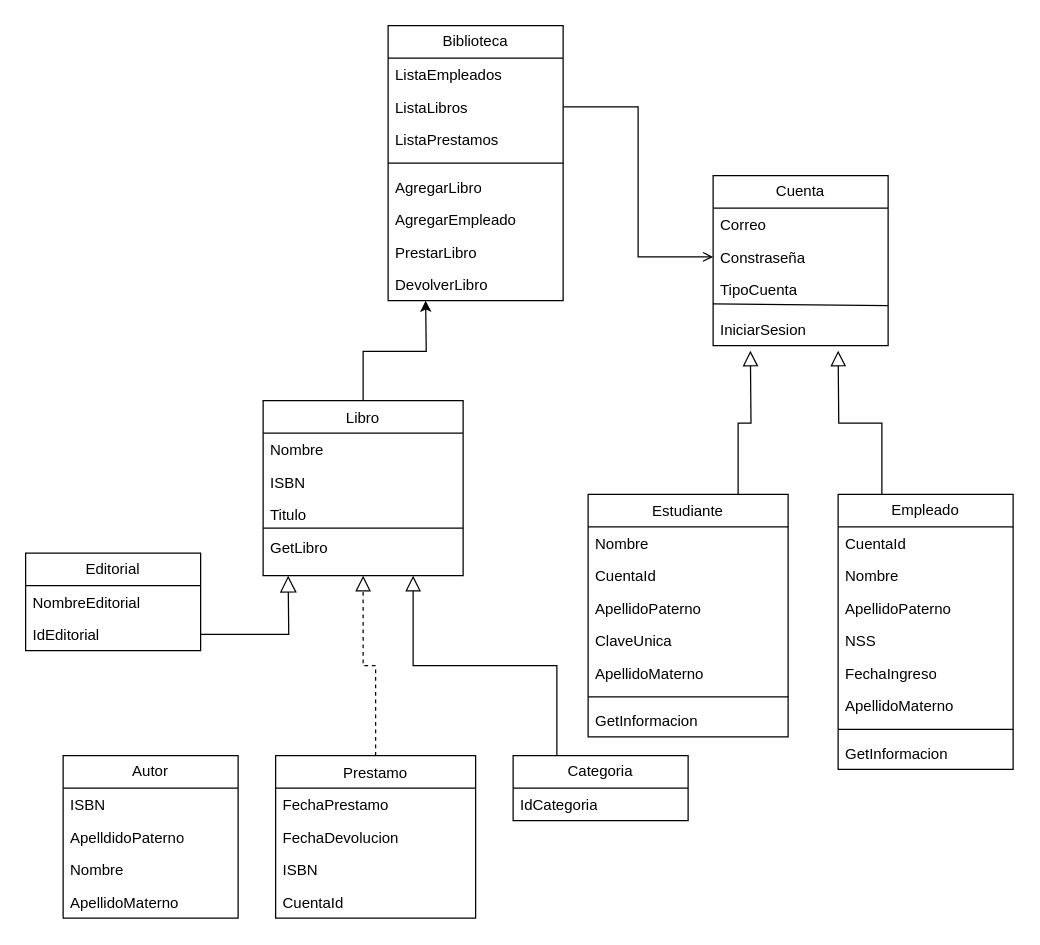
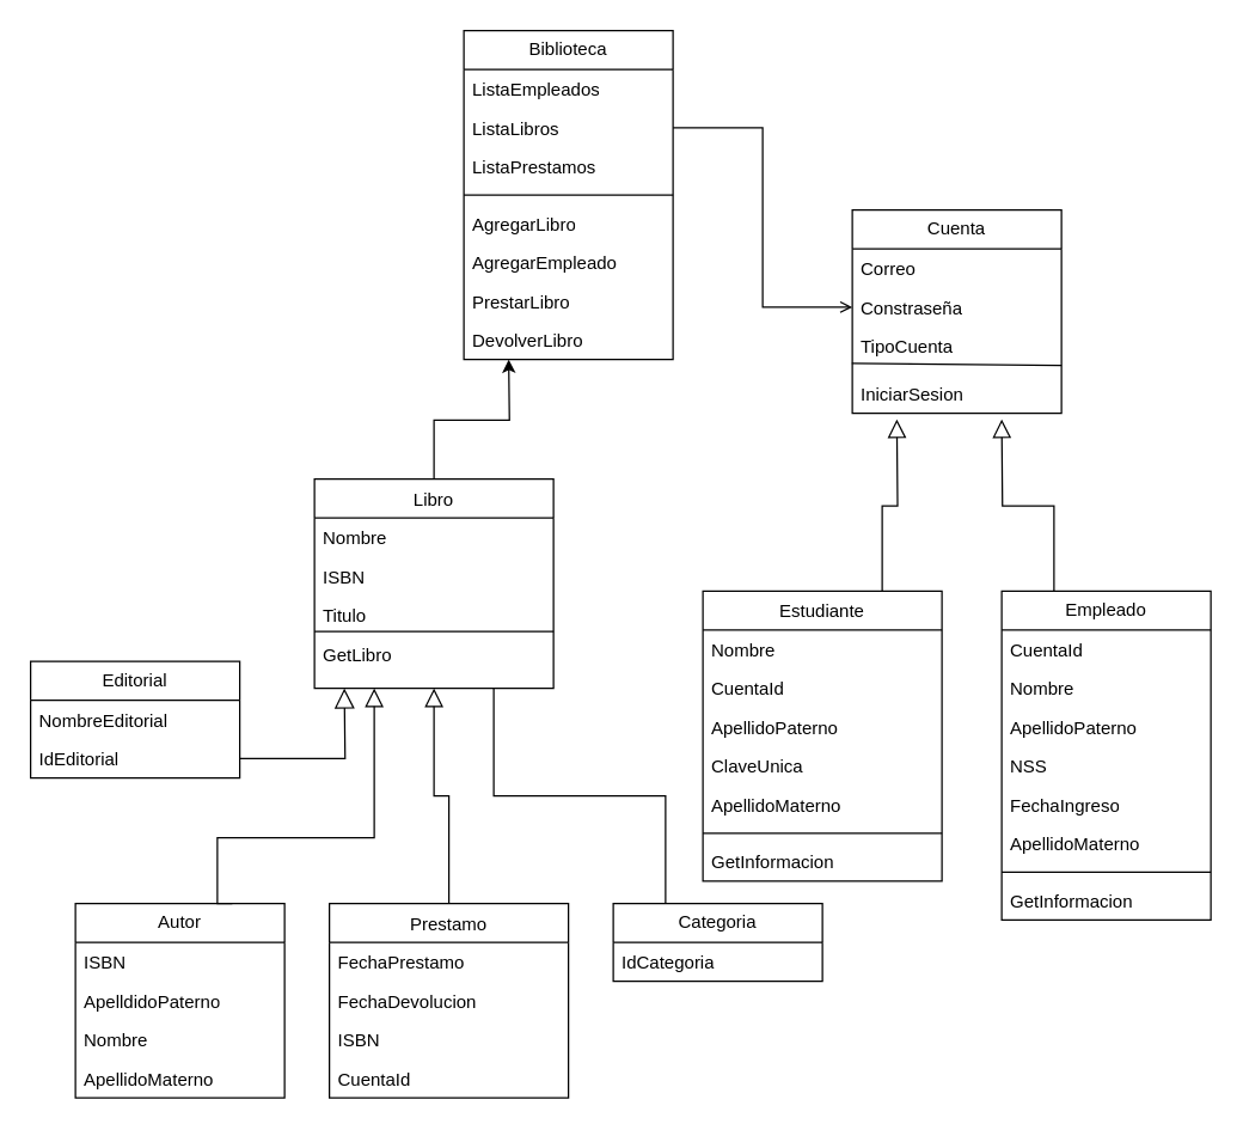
  <mxCell id="0" />
  <mxCell id="1" parent="0" />
  <mxCell id="2" style="edgeStyle=orthogonalEdgeStyle;rounded=0;orthogonalLoop=1;jettySize=auto;html=1;exitX=0.5;exitY=0;exitDx=0;exitDy=0;" edge="1" parent="1" source="3"><mxGeometry relative="1" as="geometry"><mxPoint x="340" y="240" as="targetPoint" /></mxGeometry></mxCell>
  <mxCell id="3" value="Libro" style="swimlane;fontStyle=0;align=center;verticalAlign=top;childLayout=stackLayout;horizontal=1;startSize=26;horizontalStack=0;resizeParent=1;resizeLast=0;collapsible=1;marginBottom=0;rounded=0;shadow=0;strokeWidth=1;" parent="1" vertex="1"><mxGeometry x="210" y="320" width="160" height="140" as="geometry"><mxRectangle x="230" y="140" width="160" height="26" as="alternateBounds" /></mxGeometry></mxCell>
  <mxCell id="4" value="Nombre" style="text;align=left;verticalAlign=top;spacingLeft=4;spacingRight=4;overflow=hidden;rotatable=0;points=[[0,0.5],[1,0.5]];portConstraint=eastwest;" parent="3" vertex="1"><mxGeometry y="26" width="160" height="26" as="geometry" /></mxCell>
  <mxCell id="5" value="ISBN" style="text;align=left;verticalAlign=top;spacingLeft=4;spacingRight=4;overflow=hidden;rotatable=0;points=[[0,0.5],[1,0.5]];portConstraint=eastwest;rounded=0;shadow=0;html=0;" parent="3" vertex="1"><mxGeometry y="52" width="160" height="26" as="geometry" /></mxCell>
  <mxCell id="6" value="" style="endArrow=none;html=1;rounded=0;" edge="1" parent="3"><mxGeometry width="50" height="50" relative="1" as="geometry"><mxPoint y="102" as="sourcePoint" /><mxPoint x="160" y="102" as="targetPoint" /></mxGeometry></mxCell>
  <mxCell id="7" value="Titulo" style="text;align=left;verticalAlign=top;spacingLeft=4;spacingRight=4;overflow=hidden;rotatable=0;points=[[0,0.5],[1,0.5]];portConstraint=eastwest;rounded=0;shadow=0;html=0;" parent="3" vertex="1"><mxGeometry y="78" width="160" height="26" as="geometry" /></mxCell>
  <mxCell id="8" value="GetLibro" style="text;align=left;verticalAlign=top;spacingLeft=4;spacingRight=4;overflow=hidden;rotatable=0;points=[[0,0.5],[1,0.5]];portConstraint=eastwest;rounded=0;shadow=0;html=0;" vertex="1" parent="3"><mxGeometry y="104" width="160" height="26" as="geometry" /></mxCell>
  <mxCell id="9" value="Prestamo" style="swimlane;fontStyle=0;align=center;verticalAlign=top;childLayout=stackLayout;horizontal=1;startSize=26;horizontalStack=0;resizeParent=1;resizeLast=0;collapsible=1;marginBottom=0;rounded=0;shadow=0;strokeWidth=1;" parent="1" vertex="1"><mxGeometry x="220" y="604" width="160" height="130" as="geometry"><mxRectangle x="130" y="380" width="160" height="26" as="alternateBounds" /></mxGeometry></mxCell>
  <mxCell id="10" value="FechaPrestamo" style="text;align=left;verticalAlign=top;spacingLeft=4;spacingRight=4;overflow=hidden;rotatable=0;points=[[0,0.5],[1,0.5]];portConstraint=eastwest;" parent="9" vertex="1"><mxGeometry y="26" width="160" height="26" as="geometry" /></mxCell>
  <mxCell id="11" value="FechaDevolucion" style="text;align=left;verticalAlign=top;spacingLeft=4;spacingRight=4;overflow=hidden;rotatable=0;points=[[0,0.5],[1,0.5]];portConstraint=eastwest;rounded=0;shadow=0;html=0;" parent="9" vertex="1"><mxGeometry y="52" width="160" height="26" as="geometry" /></mxCell>
  <mxCell id="12" value="ISBN" style="text;align=left;verticalAlign=top;spacingLeft=4;spacingRight=4;overflow=hidden;rotatable=0;points=[[0,0.5],[1,0.5]];portConstraint=eastwest;fontStyle=0" parent="9" vertex="1"><mxGeometry y="78" width="160" height="26" as="geometry" /></mxCell>
  <mxCell id="13" value="CuentaId" style="text;align=left;verticalAlign=top;spacingLeft=4;spacingRight=4;overflow=hidden;rotatable=0;points=[[0,0.5],[1,0.5]];portConstraint=eastwest;rounded=0;shadow=0;html=0;" vertex="1" parent="9"><mxGeometry y="104" width="160" height="26" as="geometry" /></mxCell>
- <mxCell id="14" value="" style="endArrow=block;endSize=10;endFill=0;shadow=0;strokeWidth=1;rounded=0;edgeStyle=elbowEdgeStyle;elbow=vertical;dashed=1;" parent="1" source="9" target="3" edge="1"><mxGeometry width="160" relative="1" as="geometry"><mxPoint x="190" y="413" as="sourcePoint" /><mxPoint x="190" y="413" as="targetPoint" /></mxGeometry></mxCell>
+ <mxCell id="14" value="" style="endArrow=block;endSize=10;endFill=0;shadow=0;strokeWidth=1;rounded=0;edgeStyle=elbowEdgeStyle;elbow=vertical;" parent="1" source="9" target="3" edge="1"><mxGeometry width="160" relative="1" as="geometry"><mxPoint x="190" y="413" as="sourcePoint" /><mxPoint x="190" y="413" as="targetPoint" /></mxGeometry></mxCell>
  <mxCell id="15" style="edgeStyle=orthogonalEdgeStyle;rounded=0;orthogonalLoop=1;jettySize=auto;html=1;exitX=0.75;exitY=0;exitDx=0;exitDy=0;endArrow=block;endFill=0;endSize=10;" edge="1" parent="1" source="16"><mxGeometry relative="1" as="geometry"><mxPoint x="599.789" y="280" as="targetPoint" /></mxGeometry></mxCell>
  <mxCell id="16" value="Estudiante" style="swimlane;fontStyle=0;align=center;verticalAlign=top;childLayout=stackLayout;horizontal=1;startSize=26;horizontalStack=0;resizeParent=1;resizeLast=0;collapsible=1;marginBottom=0;rounded=0;shadow=0;strokeWidth=1;" parent="1" vertex="1"><mxGeometry x="470" y="395" width="160" height="194" as="geometry"><mxRectangle x="550" y="140" width="160" height="26" as="alternateBounds" /></mxGeometry></mxCell>
  <mxCell id="17" value="Nombre" style="text;align=left;verticalAlign=top;spacingLeft=4;spacingRight=4;overflow=hidden;rotatable=0;points=[[0,0.5],[1,0.5]];portConstraint=eastwest;" parent="16" vertex="1"><mxGeometry y="26" width="160" height="26" as="geometry" /></mxCell>
  <mxCell id="18" value="CuentaId" style="text;align=left;verticalAlign=top;spacingLeft=4;spacingRight=4;overflow=hidden;rotatable=0;points=[[0,0.5],[1,0.5]];portConstraint=eastwest;rounded=0;shadow=0;html=0;" parent="16" vertex="1"><mxGeometry y="52" width="160" height="26" as="geometry" /></mxCell>
  <mxCell id="19" value="ApellidoPaterno" style="text;align=left;verticalAlign=top;spacingLeft=4;spacingRight=4;overflow=hidden;rotatable=0;points=[[0,0.5],[1,0.5]];portConstraint=eastwest;" vertex="1" parent="16"><mxGeometry y="78" width="160" height="26" as="geometry" /></mxCell>
  <mxCell id="20" value="ClaveUnica" style="text;align=left;verticalAlign=top;spacingLeft=4;spacingRight=4;overflow=hidden;rotatable=0;points=[[0,0.5],[1,0.5]];portConstraint=eastwest;" vertex="1" parent="16"><mxGeometry y="104" width="160" height="26" as="geometry" /></mxCell>
  <mxCell id="21" value="ApellidoMaterno" style="text;align=left;verticalAlign=top;spacingLeft=4;spacingRight=4;overflow=hidden;rotatable=0;points=[[0,0.5],[1,0.5]];portConstraint=eastwest;" vertex="1" parent="16"><mxGeometry y="130" width="160" height="26" as="geometry" /></mxCell>
  <mxCell id="22" value="" style="line;html=1;strokeWidth=1;align=left;verticalAlign=middle;spacingTop=-1;spacingLeft=3;spacingRight=3;rotatable=0;labelPosition=right;points=[];portConstraint=eastwest;" vertex="1" parent="16"><mxGeometry y="156" width="160" height="12" as="geometry" /></mxCell>
  <mxCell id="23" value="GetInformacion" style="text;align=left;verticalAlign=top;spacingLeft=4;spacingRight=4;overflow=hidden;rotatable=0;points=[[0,0.5],[1,0.5]];portConstraint=eastwest;rounded=0;shadow=0;html=0;" vertex="1" parent="16"><mxGeometry y="168" width="160" height="26" as="geometry" /></mxCell>
  <mxCell id="24" style="edgeStyle=orthogonalEdgeStyle;rounded=0;orthogonalLoop=1;jettySize=auto;html=1;exitX=0.25;exitY=0;exitDx=0;exitDy=0;endArrow=block;endFill=0;endSize=10;" edge="1" parent="1" source="25"><mxGeometry relative="1" as="geometry"><mxPoint x="670" y="280" as="targetPoint" /></mxGeometry></mxCell>
  <mxCell id="25" value="Empleado" style="swimlane;fontStyle=0;childLayout=stackLayout;horizontal=1;startSize=26;fillColor=none;horizontalStack=0;resizeParent=1;resizeParentMax=0;resizeLast=0;collapsible=1;marginBottom=0;whiteSpace=wrap;html=1;" parent="1" vertex="1"><mxGeometry x="670" y="395" width="140" height="220" as="geometry" /></mxCell>
  <mxCell id="26" value="CuentaId" style="text;strokeColor=none;fillColor=none;align=left;verticalAlign=top;spacingLeft=4;spacingRight=4;overflow=hidden;rotatable=0;points=[[0,0.5],[1,0.5]];portConstraint=eastwest;whiteSpace=wrap;html=1;" parent="25" vertex="1"><mxGeometry y="26" width="140" height="26" as="geometry" /></mxCell>
  <mxCell id="27" value="Nombre" style="text;strokeColor=none;fillColor=none;align=left;verticalAlign=top;spacingLeft=4;spacingRight=4;overflow=hidden;rotatable=0;points=[[0,0.5],[1,0.5]];portConstraint=eastwest;whiteSpace=wrap;html=1;" parent="25" vertex="1"><mxGeometry y="52" width="140" height="26" as="geometry" /></mxCell>
  <mxCell id="28" value="ApellidoPaterno" style="text;strokeColor=none;fillColor=none;align=left;verticalAlign=top;spacingLeft=4;spacingRight=4;overflow=hidden;rotatable=0;points=[[0,0.5],[1,0.5]];portConstraint=eastwest;whiteSpace=wrap;html=1;" vertex="1" parent="25"><mxGeometry y="78" width="140" height="26" as="geometry" /></mxCell>
  <mxCell id="29" value="NSS" style="text;strokeColor=none;fillColor=none;align=left;verticalAlign=top;spacingLeft=4;spacingRight=4;overflow=hidden;rotatable=0;points=[[0,0.5],[1,0.5]];portConstraint=eastwest;whiteSpace=wrap;html=1;" vertex="1" parent="25"><mxGeometry y="104" width="140" height="26" as="geometry" /></mxCell>
  <mxCell id="30" value="FechaIngreso" style="text;strokeColor=none;fillColor=none;align=left;verticalAlign=top;spacingLeft=4;spacingRight=4;overflow=hidden;rotatable=0;points=[[0,0.5],[1,0.5]];portConstraint=eastwest;whiteSpace=wrap;html=1;" vertex="1" parent="25"><mxGeometry y="130" width="140" height="26" as="geometry" /></mxCell>
  <mxCell id="31" value="ApellidoMaterno" style="text;strokeColor=none;fillColor=none;align=left;verticalAlign=top;spacingLeft=4;spacingRight=4;overflow=hidden;rotatable=0;points=[[0,0.5],[1,0.5]];portConstraint=eastwest;whiteSpace=wrap;html=1;" parent="25" vertex="1"><mxGeometry y="156" width="140" height="26" as="geometry" /></mxCell>
  <mxCell id="32" value="" style="line;html=1;strokeWidth=1;align=left;verticalAlign=middle;spacingTop=-1;spacingLeft=3;spacingRight=3;rotatable=0;labelPosition=right;points=[];portConstraint=eastwest;" vertex="1" parent="25"><mxGeometry y="182" width="140" height="12" as="geometry" /></mxCell>
  <mxCell id="33" value="GetInformacion" style="text;align=left;verticalAlign=top;spacingLeft=4;spacingRight=4;overflow=hidden;rotatable=0;points=[[0,0.5],[1,0.5]];portConstraint=eastwest;rounded=0;shadow=0;html=0;" vertex="1" parent="25"><mxGeometry y="194" width="140" height="26" as="geometry" /></mxCell>
+ <mxCell id="34" style="edgeStyle=orthogonalEdgeStyle;rounded=0;orthogonalLoop=1;jettySize=auto;html=1;exitX=0.75;exitY=0;exitDx=0;exitDy=0;entryX=0.25;entryY=1;entryDx=0;entryDy=0;endArrow=block;endFill=0;endSize=10;" parent="1" source="35" target="3" edge="1"><mxGeometry relative="1" as="geometry"><Array as="points"><mxPoint x="145" y="560" /><mxPoint x="250" y="560" /></Array></mxGeometry></mxCell>
  <mxCell id="35" value="Autor" style="swimlane;fontStyle=0;childLayout=stackLayout;horizontal=1;startSize=26;fillColor=none;horizontalStack=0;resizeParent=1;resizeParentMax=0;resizeLast=0;collapsible=1;marginBottom=0;whiteSpace=wrap;html=1;" parent="1" vertex="1"><mxGeometry x="50" y="604" width="140" height="130" as="geometry" /></mxCell>
  <mxCell id="36" value="ISBN" style="text;strokeColor=none;fillColor=none;align=left;verticalAlign=top;spacingLeft=4;spacingRight=4;overflow=hidden;rotatable=0;points=[[0,0.5],[1,0.5]];portConstraint=eastwest;whiteSpace=wrap;html=1;" parent="35" vertex="1"><mxGeometry y="26" width="140" height="26" as="geometry" /></mxCell>
  <mxCell id="37" value="ApelldidoPaterno" style="text;strokeColor=none;fillColor=none;align=left;verticalAlign=top;spacingLeft=4;spacingRight=4;overflow=hidden;rotatable=0;points=[[0,0.5],[1,0.5]];portConstraint=eastwest;whiteSpace=wrap;html=1;" vertex="1" parent="35"><mxGeometry y="52" width="140" height="26" as="geometry" /></mxCell>
  <mxCell id="38" value="Nombre" style="text;strokeColor=none;fillColor=none;align=left;verticalAlign=top;spacingLeft=4;spacingRight=4;overflow=hidden;rotatable=0;points=[[0,0.5],[1,0.5]];portConstraint=eastwest;whiteSpace=wrap;html=1;" parent="35" vertex="1"><mxGeometry y="78" width="140" height="26" as="geometry" /></mxCell>
  <mxCell id="39" value="ApellidoMaterno" style="text;strokeColor=none;fillColor=none;align=left;verticalAlign=top;spacingLeft=4;spacingRight=4;overflow=hidden;rotatable=0;points=[[0,0.5],[1,0.5]];portConstraint=eastwest;whiteSpace=wrap;html=1;" parent="35" vertex="1"><mxGeometry y="104" width="140" height="26" as="geometry" /></mxCell>
  <mxCell id="40" value="Editorial" style="swimlane;fontStyle=0;childLayout=stackLayout;horizontal=1;startSize=26;fillColor=none;horizontalStack=0;resizeParent=1;resizeParentMax=0;resizeLast=0;collapsible=1;marginBottom=0;whiteSpace=wrap;html=1;" parent="1" vertex="1"><mxGeometry x="20" y="442" width="140" height="78" as="geometry" /></mxCell>
  <mxCell id="41" value="NombreEditorial" style="text;strokeColor=none;fillColor=none;align=left;verticalAlign=top;spacingLeft=4;spacingRight=4;overflow=hidden;rotatable=0;points=[[0,0.5],[1,0.5]];portConstraint=eastwest;whiteSpace=wrap;html=1;" parent="40" vertex="1"><mxGeometry y="26" width="140" height="26" as="geometry" /></mxCell>
  <mxCell id="42" value="IdEditorial" style="text;strokeColor=none;fillColor=none;align=left;verticalAlign=top;spacingLeft=4;spacingRight=4;overflow=hidden;rotatable=0;points=[[0,0.5],[1,0.5]];portConstraint=eastwest;whiteSpace=wrap;html=1;" parent="40" vertex="1"><mxGeometry y="52" width="140" height="26" as="geometry" /></mxCell>
- <mxCell id="43" style="edgeStyle=orthogonalEdgeStyle;rounded=0;orthogonalLoop=1;jettySize=auto;html=1;exitX=0.25;exitY=0;exitDx=0;exitDy=0;entryX=0.75;entryY=1;entryDx=0;entryDy=0;endArrow=block;endFill=0;endSize=10;" parent="1" source="44" target="3" edge="1"><mxGeometry relative="1" as="geometry" /></mxCell>
+ <mxCell id="43" style="edgeStyle=orthogonalEdgeStyle;rounded=0;orthogonalLoop=1;jettySize=auto;html=1;exitX=0.25;exitY=0;exitDx=0;exitDy=0;entryX=0.75;entryY=1;entryDx=0;entryDy=0;endArrow=none;endFill=0;endSize=10;" parent="1" source="44" target="3" edge="1"><mxGeometry relative="1" as="geometry" /></mxCell>
  <mxCell id="44" value="Categoria" style="swimlane;fontStyle=0;childLayout=stackLayout;horizontal=1;startSize=26;fillColor=none;horizontalStack=0;resizeParent=1;resizeParentMax=0;resizeLast=0;collapsible=1;marginBottom=0;whiteSpace=wrap;html=1;" parent="1" vertex="1"><mxGeometry x="410" y="604" width="140" height="52" as="geometry" /></mxCell>
  <mxCell id="45" value="IdCategoria" style="text;strokeColor=none;fillColor=none;align=left;verticalAlign=top;spacingLeft=4;spacingRight=4;overflow=hidden;rotatable=0;points=[[0,0.5],[1,0.5]];portConstraint=eastwest;whiteSpace=wrap;html=1;" parent="44" vertex="1"><mxGeometry y="26" width="140" height="26" as="geometry" /></mxCell>
  <mxCell id="46" style="edgeStyle=orthogonalEdgeStyle;rounded=0;orthogonalLoop=1;jettySize=auto;html=1;exitX=1;exitY=0.5;exitDx=0;exitDy=0;endArrow=block;endFill=0;endSize=11;" parent="1" source="42" edge="1"><mxGeometry relative="1" as="geometry"><mxPoint x="230" y="460" as="targetPoint" /></mxGeometry></mxCell>
  <mxCell id="47" value="Biblioteca" style="swimlane;fontStyle=0;childLayout=stackLayout;horizontal=1;startSize=26;fillColor=none;horizontalStack=0;resizeParent=1;resizeParentMax=0;resizeLast=0;collapsible=1;marginBottom=0;whiteSpace=wrap;html=1;" vertex="1" parent="1"><mxGeometry x="310" y="20" width="140" height="220" as="geometry" /></mxCell>
  <mxCell id="48" value="ListaEmpleados" style="text;strokeColor=none;fillColor=none;align=left;verticalAlign=top;spacingLeft=4;spacingRight=4;overflow=hidden;rotatable=0;points=[[0,0.5],[1,0.5]];portConstraint=eastwest;whiteSpace=wrap;html=1;" vertex="1" parent="47"><mxGeometry y="26" width="140" height="26" as="geometry" /></mxCell>
  <mxCell id="49" value="ListaLibros" style="text;strokeColor=none;fillColor=none;align=left;verticalAlign=top;spacingLeft=4;spacingRight=4;overflow=hidden;rotatable=0;points=[[0,0.5],[1,0.5]];portConstraint=eastwest;whiteSpace=wrap;html=1;" vertex="1" parent="47"><mxGeometry y="52" width="140" height="26" as="geometry" /></mxCell>
  <mxCell id="50" value="ListaPrestamos" style="text;strokeColor=none;fillColor=none;align=left;verticalAlign=top;spacingLeft=4;spacingRight=4;overflow=hidden;rotatable=0;points=[[0,0.5],[1,0.5]];portConstraint=eastwest;whiteSpace=wrap;html=1;" vertex="1" parent="47"><mxGeometry y="78" width="140" height="26" as="geometry" /></mxCell>
  <mxCell id="51" value="" style="line;html=1;strokeWidth=1;align=left;verticalAlign=middle;spacingTop=-1;spacingLeft=3;spacingRight=3;rotatable=0;labelPosition=right;points=[];portConstraint=eastwest;" vertex="1" parent="47"><mxGeometry y="104" width="140" height="12" as="geometry" /></mxCell>
  <mxCell id="52" value="AgregarLibro" style="text;strokeColor=none;fillColor=none;align=left;verticalAlign=top;spacingLeft=4;spacingRight=4;overflow=hidden;rotatable=0;points=[[0,0.5],[1,0.5]];portConstraint=eastwest;whiteSpace=wrap;html=1;" vertex="1" parent="47"><mxGeometry y="116" width="140" height="26" as="geometry" /></mxCell>
  <mxCell id="53" value="AgregarEmpleado" style="text;strokeColor=none;fillColor=none;align=left;verticalAlign=top;spacingLeft=4;spacingRight=4;overflow=hidden;rotatable=0;points=[[0,0.5],[1,0.5]];portConstraint=eastwest;whiteSpace=wrap;html=1;" vertex="1" parent="47"><mxGeometry y="142" width="140" height="26" as="geometry" /></mxCell>
  <mxCell id="54" value="PrestarLibro" style="text;strokeColor=none;fillColor=none;align=left;verticalAlign=top;spacingLeft=4;spacingRight=4;overflow=hidden;rotatable=0;points=[[0,0.5],[1,0.5]];portConstraint=eastwest;whiteSpace=wrap;html=1;" vertex="1" parent="47"><mxGeometry y="168" width="140" height="26" as="geometry" /></mxCell>
  <mxCell id="55" value="DevolverLibro" style="text;strokeColor=none;fillColor=none;align=left;verticalAlign=top;spacingLeft=4;spacingRight=4;overflow=hidden;rotatable=0;points=[[0,0.5],[1,0.5]];portConstraint=eastwest;whiteSpace=wrap;html=1;" vertex="1" parent="47"><mxGeometry y="194" width="140" height="26" as="geometry" /></mxCell>
  <mxCell id="56" value="Cuenta" style="swimlane;fontStyle=0;childLayout=stackLayout;horizontal=1;startSize=26;fillColor=none;horizontalStack=0;resizeParent=1;resizeParentMax=0;resizeLast=0;collapsible=1;marginBottom=0;whiteSpace=wrap;html=1;" vertex="1" parent="1"><mxGeometry x="570" y="140" width="140" height="136" as="geometry" /></mxCell>
  <mxCell id="57" value="Correo" style="text;strokeColor=none;fillColor=none;align=left;verticalAlign=top;spacingLeft=4;spacingRight=4;overflow=hidden;rotatable=0;points=[[0,0.5],[1,0.5]];portConstraint=eastwest;whiteSpace=wrap;html=1;" vertex="1" parent="56"><mxGeometry y="26" width="140" height="26" as="geometry" /></mxCell>
  <mxCell id="58" value="Constraseña" style="text;strokeColor=none;fillColor=none;align=left;verticalAlign=top;spacingLeft=4;spacingRight=4;overflow=hidden;rotatable=0;points=[[0,0.5],[1,0.5]];portConstraint=eastwest;whiteSpace=wrap;html=1;" vertex="1" parent="56"><mxGeometry y="52" width="140" height="26" as="geometry" /></mxCell>
  <mxCell id="59" value="TipoCuenta" style="text;strokeColor=none;fillColor=none;align=left;verticalAlign=top;spacingLeft=4;spacingRight=4;overflow=hidden;rotatable=0;points=[[0,0.5],[1,0.5]];portConstraint=eastwest;whiteSpace=wrap;html=1;" vertex="1" parent="56"><mxGeometry y="78" width="140" height="32" as="geometry" /></mxCell>
  <mxCell id="60" value="" style="endArrow=none;html=1;rounded=0;exitX=-0.002;exitY=0.766;exitDx=0;exitDy=0;exitPerimeter=0;" edge="1" parent="56" source="59"><mxGeometry width="50" height="50" relative="1" as="geometry"><mxPoint x="90" y="154" as="sourcePoint" /><mxPoint x="140" y="104" as="targetPoint" /><Array as="points" /></mxGeometry></mxCell>
  <mxCell id="61" value="IniciarSesion" style="text;strokeColor=none;fillColor=none;align=left;verticalAlign=top;spacingLeft=4;spacingRight=4;overflow=hidden;rotatable=0;points=[[0,0.5],[1,0.5]];portConstraint=eastwest;whiteSpace=wrap;html=1;" vertex="1" parent="56"><mxGeometry y="110" width="140" height="26" as="geometry" /></mxCell>
  <mxCell id="62" style="edgeStyle=orthogonalEdgeStyle;rounded=0;orthogonalLoop=1;jettySize=auto;html=1;exitX=1;exitY=0.5;exitDx=0;exitDy=0;entryX=0;entryY=0.5;entryDx=0;entryDy=0;endArrow=open;" edge="1" parent="1" source="49" target="58"><mxGeometry relative="1" as="geometry" /></mxCell>
